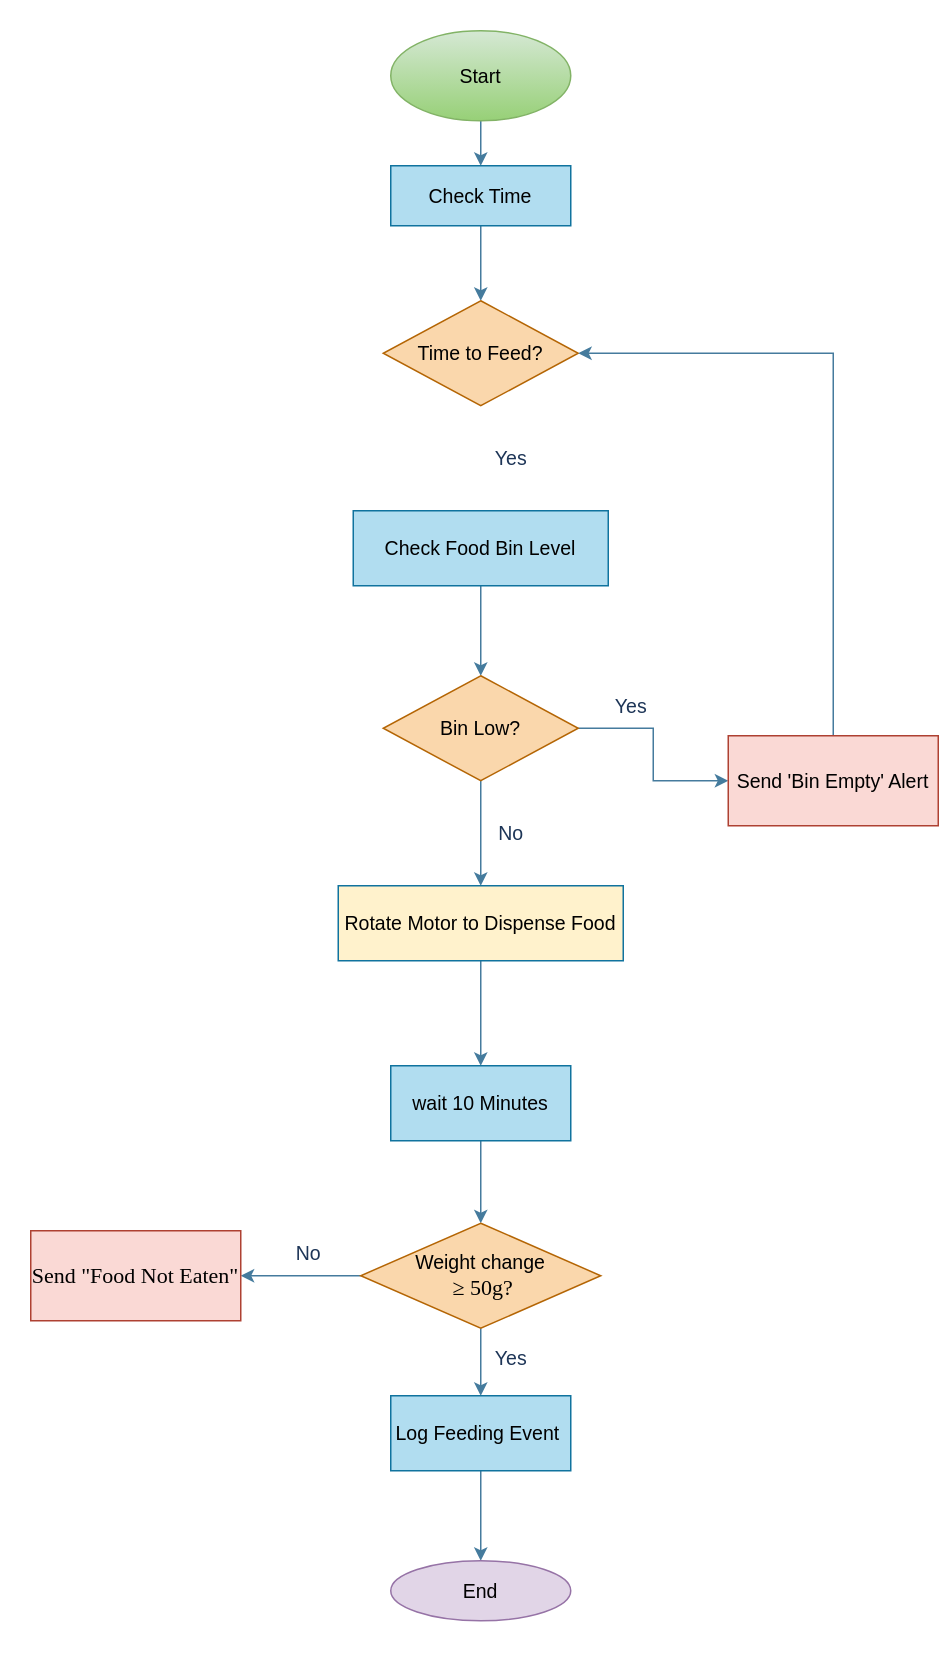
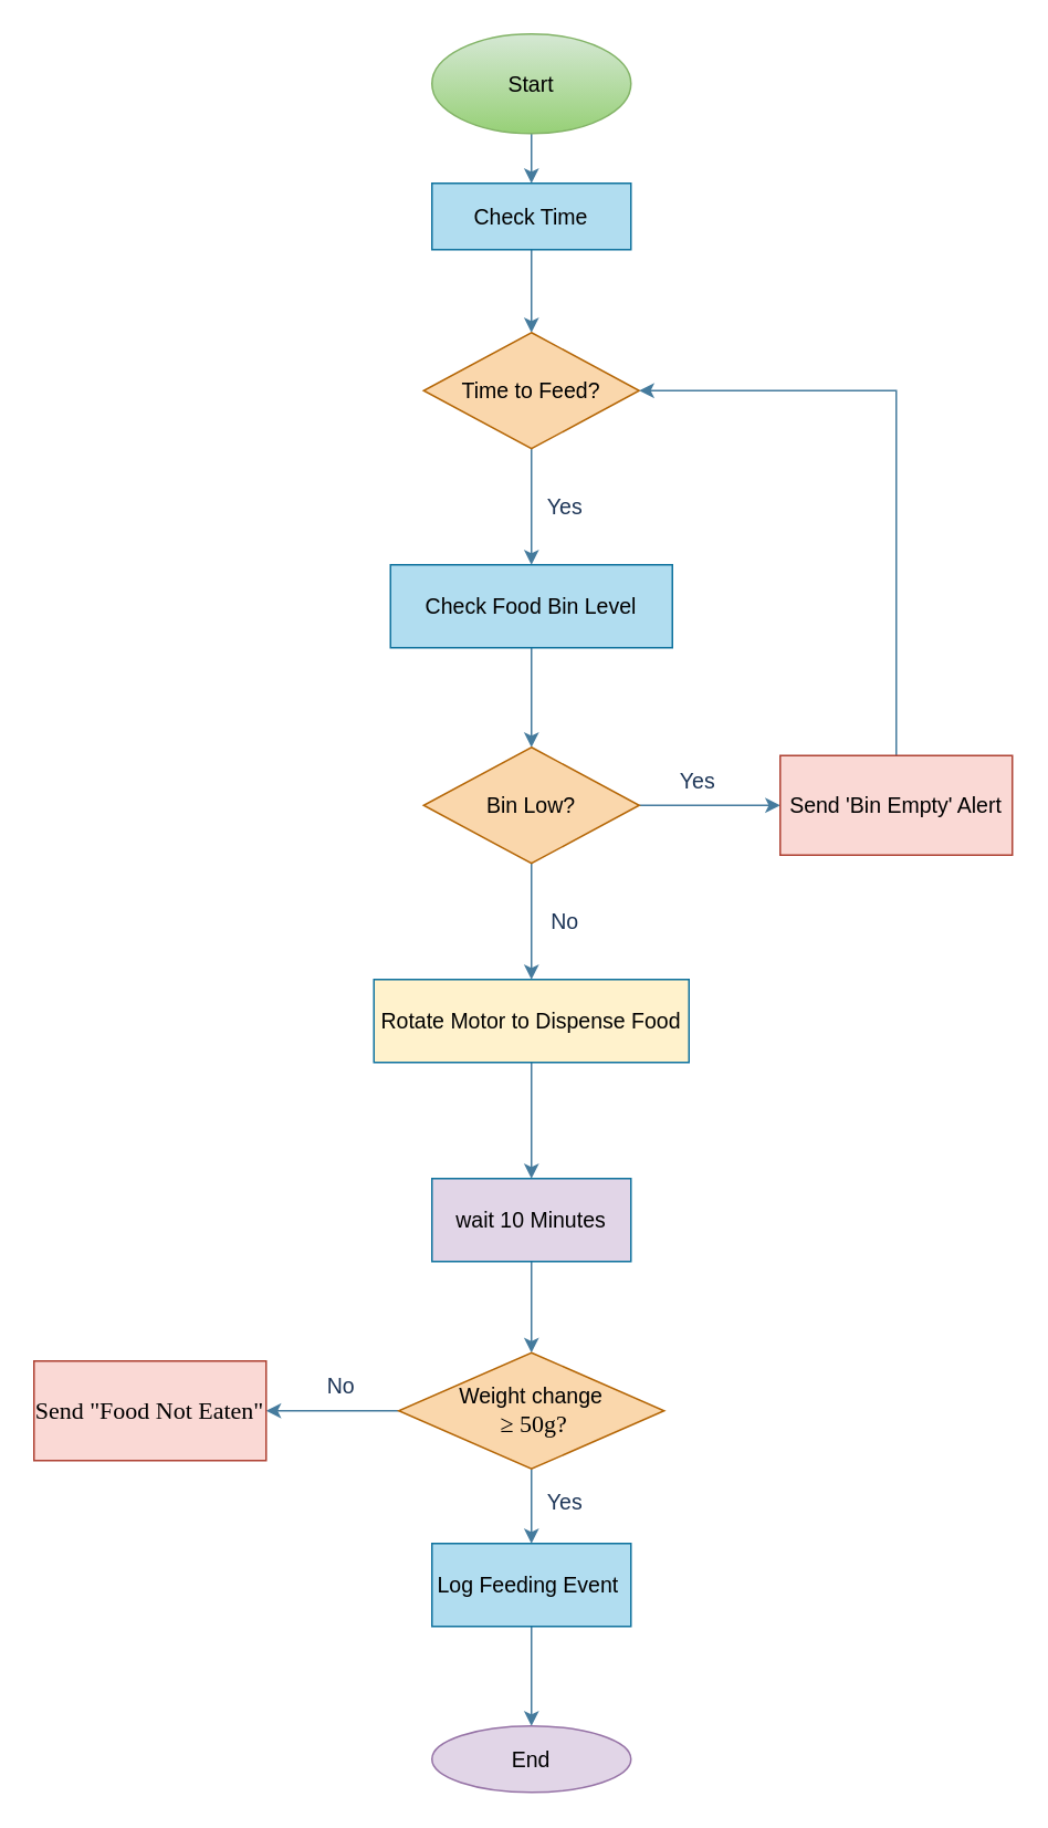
  <mxCell id="0" />
  <mxCell id="1" parent="0" />
  <mxCell id="2" style="edgeStyle=orthogonalEdgeStyle;rounded=0;orthogonalLoop=1;jettySize=auto;html=1;exitX=0.5;exitY=1;exitDx=0;exitDy=0;labelBackgroundColor=none;fontColor=default;strokeColor=#457B9D;fontSize=13;" parent="1" source="3" target="5" edge="1"><mxGeometry relative="1" as="geometry" /></mxCell>
  <mxCell id="3" value="Start" style="ellipse;whiteSpace=wrap;html=1;rounded=0;labelBackgroundColor=none;fillColor=#d5e8d4;strokeColor=#82b366;fontSize=13;gradientColor=#97d077;" parent="1" vertex="1"><mxGeometry x="260" y="20" width="120" height="60" as="geometry" /></mxCell>
  <mxCell id="4" style="edgeStyle=orthogonalEdgeStyle;rounded=0;orthogonalLoop=1;jettySize=auto;html=1;exitX=0.5;exitY=1;exitDx=0;exitDy=0;entryX=0.5;entryY=0;entryDx=0;entryDy=0;labelBackgroundColor=none;fontColor=default;strokeColor=#457B9D;fontSize=13;" parent="1" source="5" target="7" edge="1"><mxGeometry relative="1" as="geometry" /></mxCell>
  <mxCell id="5" value="Check Time" style="rounded=0;whiteSpace=wrap;html=1;labelBackgroundColor=none;fillColor=#b1ddf0;strokeColor=#10739e;fontSize=13;" parent="1" vertex="1"><mxGeometry x="260" y="110" width="120" height="40" as="geometry" /></mxCell>
+ <mxCell id="6" style="edgeStyle=orthogonalEdgeStyle;rounded=0;orthogonalLoop=1;jettySize=auto;html=1;exitX=0.5;exitY=1;exitDx=0;exitDy=0;entryX=0.5;entryY=0;entryDx=0;entryDy=0;labelBackgroundColor=none;fontColor=default;strokeColor=#457B9D;fontSize=13;" parent="1" source="7" target="9" edge="1"><mxGeometry relative="1" as="geometry" /></mxCell>
  <mxCell id="7" value="Time to Feed?" style="rhombus;whiteSpace=wrap;html=1;rounded=0;labelBackgroundColor=none;fillColor=#fad7ac;strokeColor=#b46504;fontSize=13;" parent="1" vertex="1"><mxGeometry x="255" y="200" width="130" height="70" as="geometry" /></mxCell>
  <mxCell id="8" style="edgeStyle=orthogonalEdgeStyle;rounded=0;orthogonalLoop=1;jettySize=auto;html=1;exitX=0.5;exitY=1;exitDx=0;exitDy=0;labelBackgroundColor=none;fontColor=default;strokeColor=#457B9D;fontSize=13;" parent="1" source="9" target="12" edge="1"><mxGeometry relative="1" as="geometry" /></mxCell>
  <mxCell id="9" value="Check Food Bin Level" style="rounded=0;whiteSpace=wrap;html=1;labelBackgroundColor=none;fillColor=#b1ddf0;strokeColor=#10739e;fontSize=13;" parent="1" vertex="1"><mxGeometry x="235" y="340" width="170" height="50" as="geometry" /></mxCell>
  <mxCell id="10" style="edgeStyle=orthogonalEdgeStyle;rounded=0;orthogonalLoop=1;jettySize=auto;html=1;exitX=0.5;exitY=1;exitDx=0;exitDy=0;entryX=0.5;entryY=0;entryDx=0;entryDy=0;labelBackgroundColor=none;fontColor=default;strokeColor=#457B9D;fontSize=13;" parent="1" source="12" target="14" edge="1"><mxGeometry relative="1" as="geometry" /></mxCell>
  <mxCell id="11" style="edgeStyle=orthogonalEdgeStyle;rounded=0;orthogonalLoop=1;jettySize=auto;html=1;exitX=1;exitY=0.5;exitDx=0;exitDy=0;entryX=0;entryY=0.5;entryDx=0;entryDy=0;labelBackgroundColor=none;fontColor=default;strokeColor=#457B9D;fontSize=13;" parent="1" source="12" target="23" edge="1"><mxGeometry relative="1" as="geometry" /></mxCell>
  <mxCell id="12" value="Bin Low?" style="rhombus;whiteSpace=wrap;html=1;rounded=0;labelBackgroundColor=none;fillColor=#fad7ac;strokeColor=#b46504;fontSize=13;" parent="1" vertex="1"><mxGeometry x="255" y="450" width="130" height="70" as="geometry" /></mxCell>
  <mxCell id="13" style="edgeStyle=orthogonalEdgeStyle;rounded=0;orthogonalLoop=1;jettySize=auto;html=1;exitX=0.5;exitY=1;exitDx=0;exitDy=0;entryX=0.5;entryY=0;entryDx=0;entryDy=0;labelBackgroundColor=none;fontColor=default;strokeColor=#457B9D;fontSize=13;" parent="1" source="14" target="16" edge="1"><mxGeometry relative="1" as="geometry" /></mxCell>
  <mxCell id="14" value="Rotate Motor to Dispense Food" style="rounded=0;whiteSpace=wrap;html=1;labelBackgroundColor=none;fillColor=#fff2cc;strokeColor=#10739e;fontSize=13;" parent="1" vertex="1"><mxGeometry x="225" y="590" width="190" height="50" as="geometry" /></mxCell>
  <mxCell id="15" style="edgeStyle=orthogonalEdgeStyle;rounded=0;orthogonalLoop=1;jettySize=auto;html=1;exitX=0.5;exitY=1;exitDx=0;exitDy=0;labelBackgroundColor=none;fontColor=default;strokeColor=#457B9D;fontSize=13;" parent="1" source="16" target="19" edge="1"><mxGeometry relative="1" as="geometry" /></mxCell>
- <mxCell id="16" value="wait 10 Minutes" style="rounded=0;whiteSpace=wrap;html=1;labelBackgroundColor=none;fillColor=#b1ddf0;strokeColor=#10739e;fontSize=13;" parent="1" vertex="1"><mxGeometry x="260" y="710" width="120" height="50" as="geometry" /></mxCell>
+ <mxCell id="16" value="wait 10 Minutes" style="rounded=0;whiteSpace=wrap;html=1;labelBackgroundColor=none;fillColor=#e1d5e7;strokeColor=#10739e;fontSize=13;" parent="1" vertex="1"><mxGeometry x="260" y="710" width="120" height="50" as="geometry" /></mxCell>
  <mxCell id="17" style="edgeStyle=orthogonalEdgeStyle;rounded=0;orthogonalLoop=1;jettySize=auto;html=1;exitX=0.5;exitY=1;exitDx=0;exitDy=0;entryX=0.5;entryY=0;entryDx=0;entryDy=0;labelBackgroundColor=none;fontColor=default;strokeColor=#457B9D;fontSize=13;" parent="1" source="19" target="21" edge="1"><mxGeometry relative="1" as="geometry" /></mxCell>
  <mxCell id="18" style="edgeStyle=orthogonalEdgeStyle;rounded=0;orthogonalLoop=1;jettySize=auto;html=1;strokeColor=#457B9D;fontColor=#1D3557;fillColor=#A8DADC;" parent="1" source="19" target="31" edge="1"><mxGeometry relative="1" as="geometry" /></mxCell>
  <mxCell id="19" value="Weight change&lt;div&gt;&amp;nbsp;&lt;span id=&quot;docs-internal-guid-898e7c09-7fff-0229-78a2-da0cc0370555&quot;&gt;&lt;span style=&quot;font-size: 11pt; font-family: &amp;quot;Times New Roman&amp;quot;, serif; background-color: transparent; font-variant-numeric: normal; font-variant-east-asian: normal; font-variant-alternates: normal; font-variant-position: normal; font-variant-emoji: normal; vertical-align: baseline; white-space-collapse: preserve;&quot;&gt;≥ 50g?&lt;/span&gt;&lt;/span&gt;&lt;/div&gt;" style="rhombus;whiteSpace=wrap;html=1;rounded=0;labelBackgroundColor=none;fillColor=#fad7ac;strokeColor=#b46504;fontSize=13;" parent="1" vertex="1"><mxGeometry x="240" y="815" width="160" height="70" as="geometry" /></mxCell>
  <mxCell id="20" value="" style="edgeStyle=orthogonalEdgeStyle;rounded=0;orthogonalLoop=1;jettySize=auto;html=1;labelBackgroundColor=none;fontColor=default;strokeColor=#457B9D;fontSize=13;" parent="1" source="21" target="29" edge="1"><mxGeometry relative="1" as="geometry" /></mxCell>
  <mxCell id="21" value="Log Feeding Event&amp;nbsp;" style="rounded=0;whiteSpace=wrap;html=1;labelBackgroundColor=none;fillColor=#b1ddf0;strokeColor=#10739e;fontSize=13;" parent="1" vertex="1"><mxGeometry x="260" y="930" width="120" height="50" as="geometry" /></mxCell>
  <mxCell id="22" style="edgeStyle=orthogonalEdgeStyle;rounded=0;orthogonalLoop=1;jettySize=auto;html=1;exitX=0.5;exitY=0;exitDx=0;exitDy=0;entryX=1;entryY=0.5;entryDx=0;entryDy=0;labelBackgroundColor=none;fontColor=default;strokeColor=#457B9D;fontSize=13;" parent="1" source="23" target="7" edge="1"><mxGeometry relative="1" as="geometry" /></mxCell>
- <mxCell id="23" value="Send 'Bin Empty' Alert" style="rounded=0;whiteSpace=wrap;html=1;labelBackgroundColor=none;fillColor=#fad9d5;strokeColor=#ae4132;fontSize=13;" parent="1" vertex="1"><mxGeometry x="485" y="490" width="140" height="60" as="geometry" /></mxCell>
+ <mxCell id="23" value="Send 'Bin Empty' Alert" style="rounded=0;whiteSpace=wrap;html=1;labelBackgroundColor=none;fillColor=#fad9d5;strokeColor=#ae4132;fontSize=13;" parent="1" vertex="1"><mxGeometry x="470" y="455" width="140" height="60" as="geometry" /></mxCell>
  <mxCell id="24" value="Yes" style="text;html=1;align=center;verticalAlign=middle;resizable=0;points=[];autosize=1;strokeColor=none;fillColor=none;rounded=0;labelBackgroundColor=none;fontColor=#1D3557;fontSize=13;" parent="1" vertex="1"><mxGeometry x="320" y="290" width="40" height="30" as="geometry" /></mxCell>
  <mxCell id="25" value="No" style="text;html=1;align=center;verticalAlign=middle;resizable=0;points=[];autosize=1;strokeColor=none;fillColor=none;rounded=0;labelBackgroundColor=none;fontColor=#1D3557;fontSize=13;" parent="1" vertex="1"><mxGeometry x="320" y="540" width="40" height="30" as="geometry" /></mxCell>
  <mxCell id="26" value="Yes" style="text;html=1;align=center;verticalAlign=middle;resizable=0;points=[];autosize=1;strokeColor=none;fillColor=none;rounded=0;labelBackgroundColor=none;fontColor=#1D3557;fontSize=13;" parent="1" vertex="1"><mxGeometry x="400" y="455" width="40" height="30" as="geometry" /></mxCell>
  <mxCell id="27" style="edgeStyle=orthogonalEdgeStyle;rounded=0;orthogonalLoop=1;jettySize=auto;html=1;exitX=0.5;exitY=1;exitDx=0;exitDy=0;labelBackgroundColor=none;fontColor=default;strokeColor=#457B9D;fontSize=13;" parent="1" source="14" target="14" edge="1"><mxGeometry relative="1" as="geometry" /></mxCell>
  <mxCell id="28" value="Yes" style="text;html=1;align=center;verticalAlign=middle;resizable=0;points=[];autosize=1;strokeColor=none;fillColor=none;rounded=0;labelBackgroundColor=none;fontColor=#1D3557;fontSize=13;" parent="1" vertex="1"><mxGeometry x="320" y="890" width="40" height="30" as="geometry" /></mxCell>
  <mxCell id="29" value="End" style="ellipse;whiteSpace=wrap;html=1;rounded=0;labelBackgroundColor=none;fillColor=#e1d5e7;strokeColor=#9673a6;fontSize=13;" parent="1" vertex="1"><mxGeometry x="260" y="1040" width="120" height="40" as="geometry" /></mxCell>
  <mxCell id="30" value="No" style="text;html=1;align=center;verticalAlign=middle;resizable=0;points=[];autosize=1;strokeColor=none;fillColor=none;rounded=0;labelBackgroundColor=none;fontColor=#1D3557;fontSize=13;" parent="1" vertex="1"><mxGeometry x="185" y="820" width="40" height="30" as="geometry" /></mxCell>
  <mxCell id="31" value="&lt;div style=&quot;text-align: left;&quot;&gt;&lt;span style=&quot;background-color: transparent; color: light-dark(rgb(0, 0, 0), rgb(255, 255, 255)); font-size: 14.667px; white-space-collapse: preserve;&quot;&gt;&lt;font face=&quot;Times New Roman, serif&quot;&gt;Send &quot;&lt;/font&gt;&lt;/span&gt;&lt;span style=&quot;font-family: &amp;quot;Times New Roman&amp;quot;, serif; font-size: 14.667px; white-space-collapse: preserve; background-color: transparent; color: light-dark(rgb(0, 0, 0), rgb(255, 255, 255));&quot;&gt;Food Not Eaten&lt;/span&gt;&lt;span style=&quot;font-family: &amp;quot;Times New Roman&amp;quot;, serif; background-color: transparent; color: light-dark(rgb(0, 0, 0), rgb(255, 255, 255)); font-size: 14.667px; white-space-collapse: preserve;&quot;&gt;&quot;&lt;/span&gt;&lt;/div&gt;" style="rounded=0;whiteSpace=wrap;html=1;labelBackgroundColor=none;fillColor=#fad9d5;strokeColor=#ae4132;fontSize=13;" parent="1" vertex="1"><mxGeometry x="20" y="820" width="140" height="60" as="geometry" /></mxCell>
